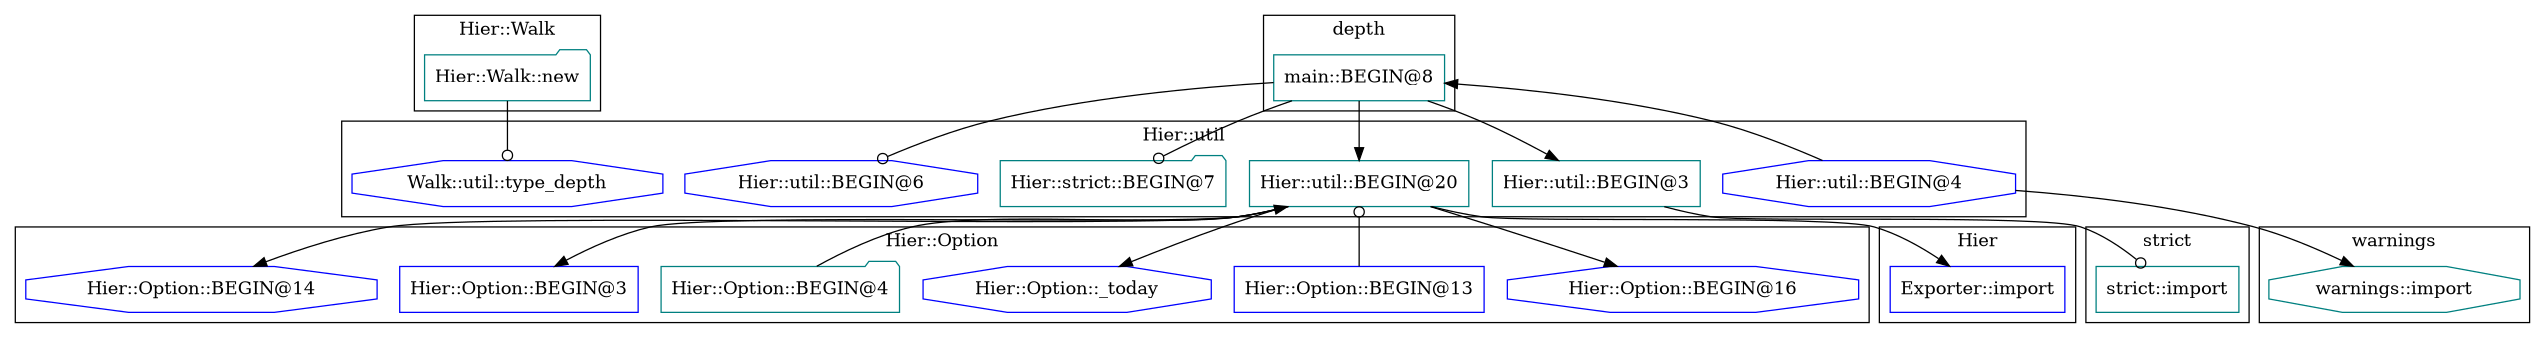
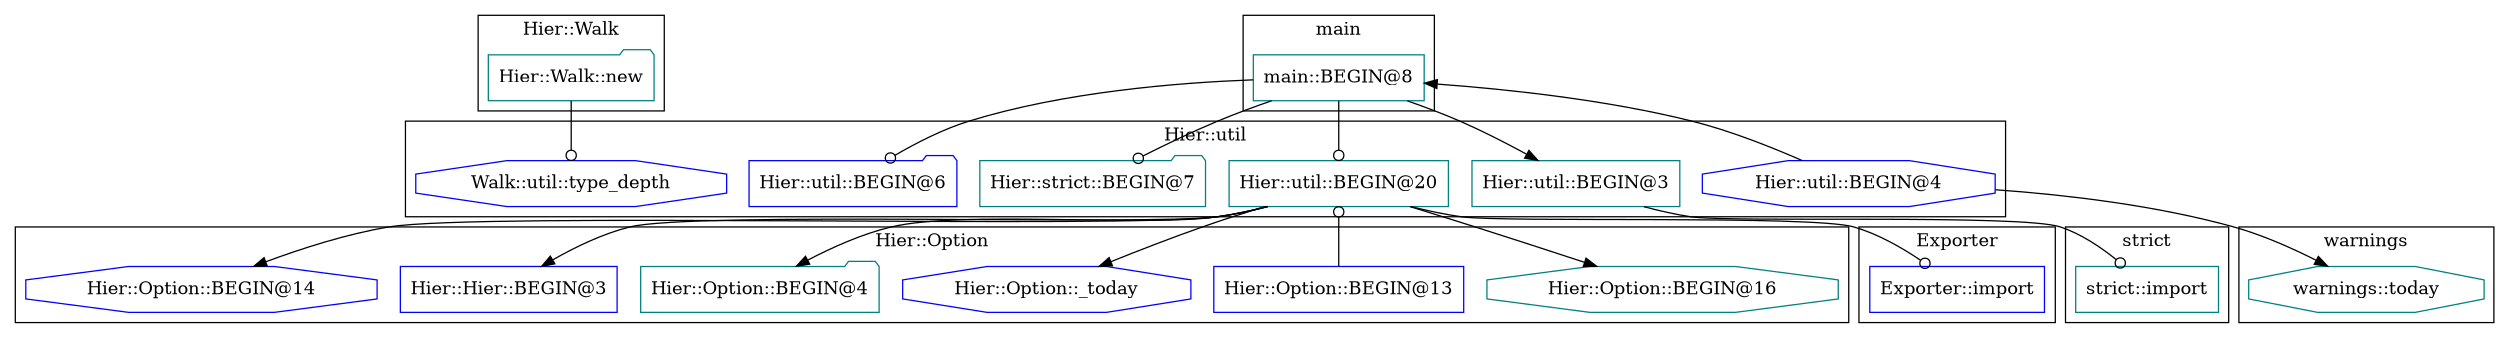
  digraph {
    node [color=blue shape=octagon]
    edge [arrowhead=normal]
-   "warnings::import" [color=teal]
+   "warnings::import" [color=teal label="warnings::today"]
    "Hier::Walk::new" [color=teal shape=folder]
    "Hier::util::BEGIN@20" [color=teal shape=box]
    "Hier::util::BEGIN@3" [color=teal shape=box]
    n5 [label="Walk::util::type_depth"]
    n6 [color=teal label="Hier::strict::BEGIN@7" shape=folder]
-   "Hier::util::BEGIN@6"
+   "Hier::util::BEGIN@6" [shape=folder]
    "Hier::util::BEGIN@4"
    "main::BEGIN@8" [color=teal shape=box]
    "strict::import" [color=teal shape=box]
-   "Hier::Option::BEGIN@16"
+   "Hier::Option::BEGIN@16" [color=teal]
    "Hier::Option::BEGIN@13" [shape=box]
    "Hier::Option::_today"
    "Hier::Option::BEGIN@4" [color=teal shape=folder]
-   "Hier::Option::BEGIN@3" [shape=box]
+   "Hier::Option::BEGIN@3" [shape=box label="Hier::Hier::BEGIN@3"]
    "Hier::Option::BEGIN@14"
    "Exporter::import" [shape=box]
    subgraph cluster_1 {
      label=warnings
      "warnings::import"
    }
    subgraph cluster_2 {
      label="Hier::Walk"
      "Hier::Walk::new"
    }
    subgraph cluster_3 {
      label="Hier::util"
      "Hier::util::BEGIN@20"
      "Hier::util::BEGIN@3"
      n5
      n6
      "Hier::util::BEGIN@6"
      "Hier::util::BEGIN@4"
    }
    subgraph cluster_4 {
-     label=depth
+     label=main
      "main::BEGIN@8"
    }
    subgraph cluster_5 {
      label="strict"
      "strict::import"
    }
    subgraph cluster_6 {
      label="Hier::Option"
      "Hier::Option::BEGIN@16"
      "Hier::Option::BEGIN@13"
      "Hier::Option::_today"
      "Hier::Option::BEGIN@4"
      "Hier::Option::BEGIN@3"
      "Hier::Option::BEGIN@14"
    }
    subgraph cluster_7 {
-     label=Hier
+     label=Exporter
      "Exporter::import"
    }
    "Hier::Walk::new" -> n5 [arrowhead=odot]
    "Hier::util::BEGIN@20" -> "Hier::Option::BEGIN@16"
    "Hier::util::BEGIN@20" -> "Hier::Option::_today"
-   "Hier::Option::BEGIN@4" -> "Hier::util::BEGIN@20"
+   "Hier::util::BEGIN@20" -> "Hier::Option::BEGIN@4"
    "Hier::util::BEGIN@20" -> "Hier::Option::BEGIN@3"
    "Hier::util::BEGIN@20" -> "Hier::Option::BEGIN@14"
-   "Hier::util::BEGIN@20" -> "Exporter::import"
+   "Hier::util::BEGIN@20" -> "Exporter::import" [arrowhead=odot]
    "Hier::util::BEGIN@3" -> "strict::import" [arrowhead=odot]
    "Hier::util::BEGIN@4" -> "warnings::import"
    "Hier::util::BEGIN@4" -> "main::BEGIN@8"
-   "main::BEGIN@8" -> "Hier::util::BEGIN@20"
+   "main::BEGIN@8" -> "Hier::util::BEGIN@20" [arrowhead=odot]
    "main::BEGIN@8" -> "Hier::util::BEGIN@3"
    "main::BEGIN@8" -> n6 [arrowhead=odot]
    "main::BEGIN@8" -> "Hier::util::BEGIN@6" [arrowhead=odot]
    "Hier::Option::BEGIN@13" -> "Hier::util::BEGIN@20" [arrowhead=odot]
  }
